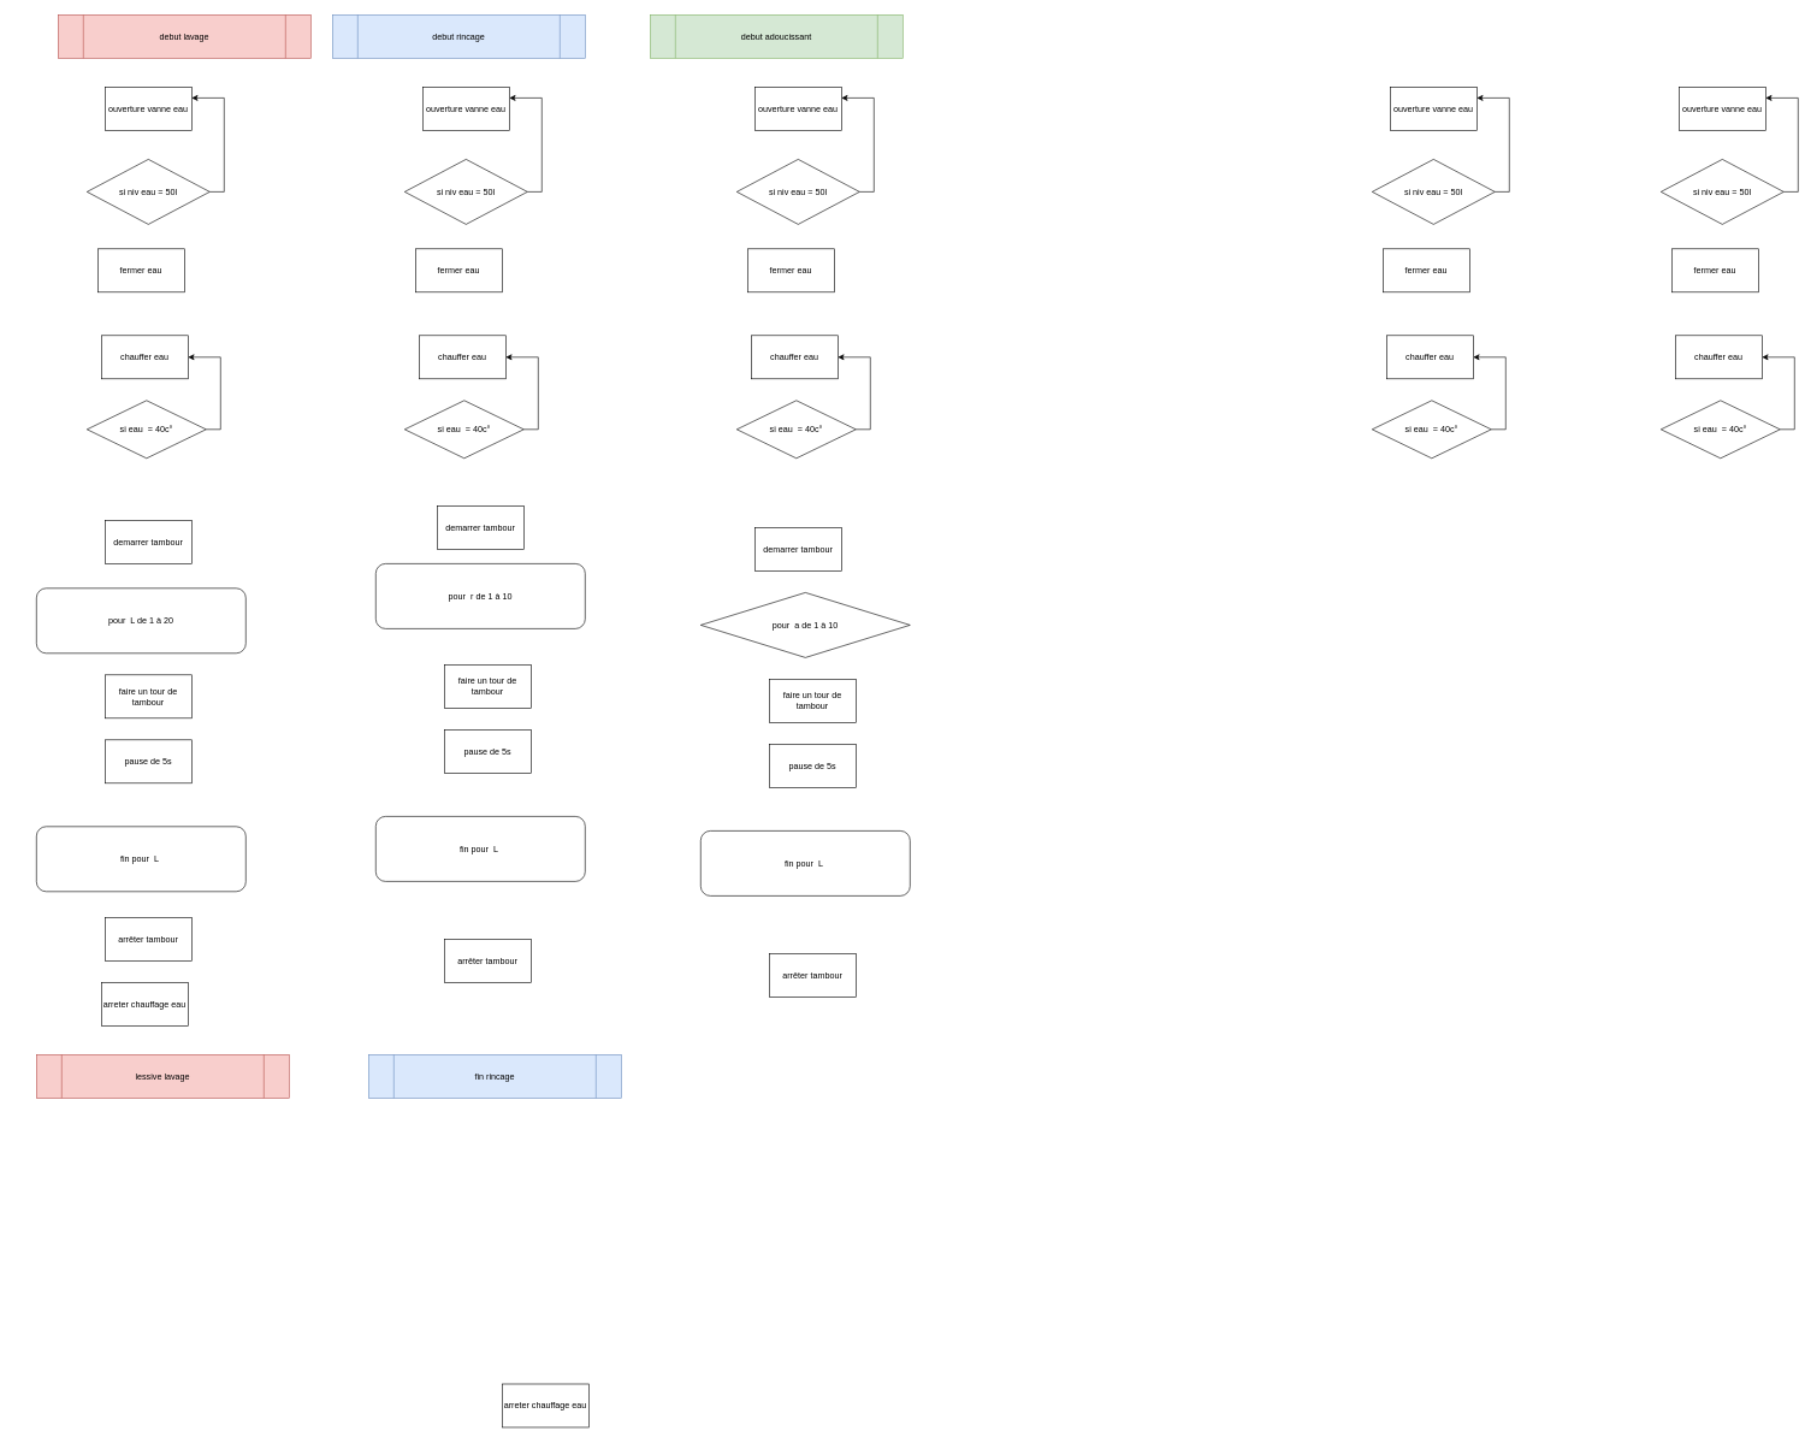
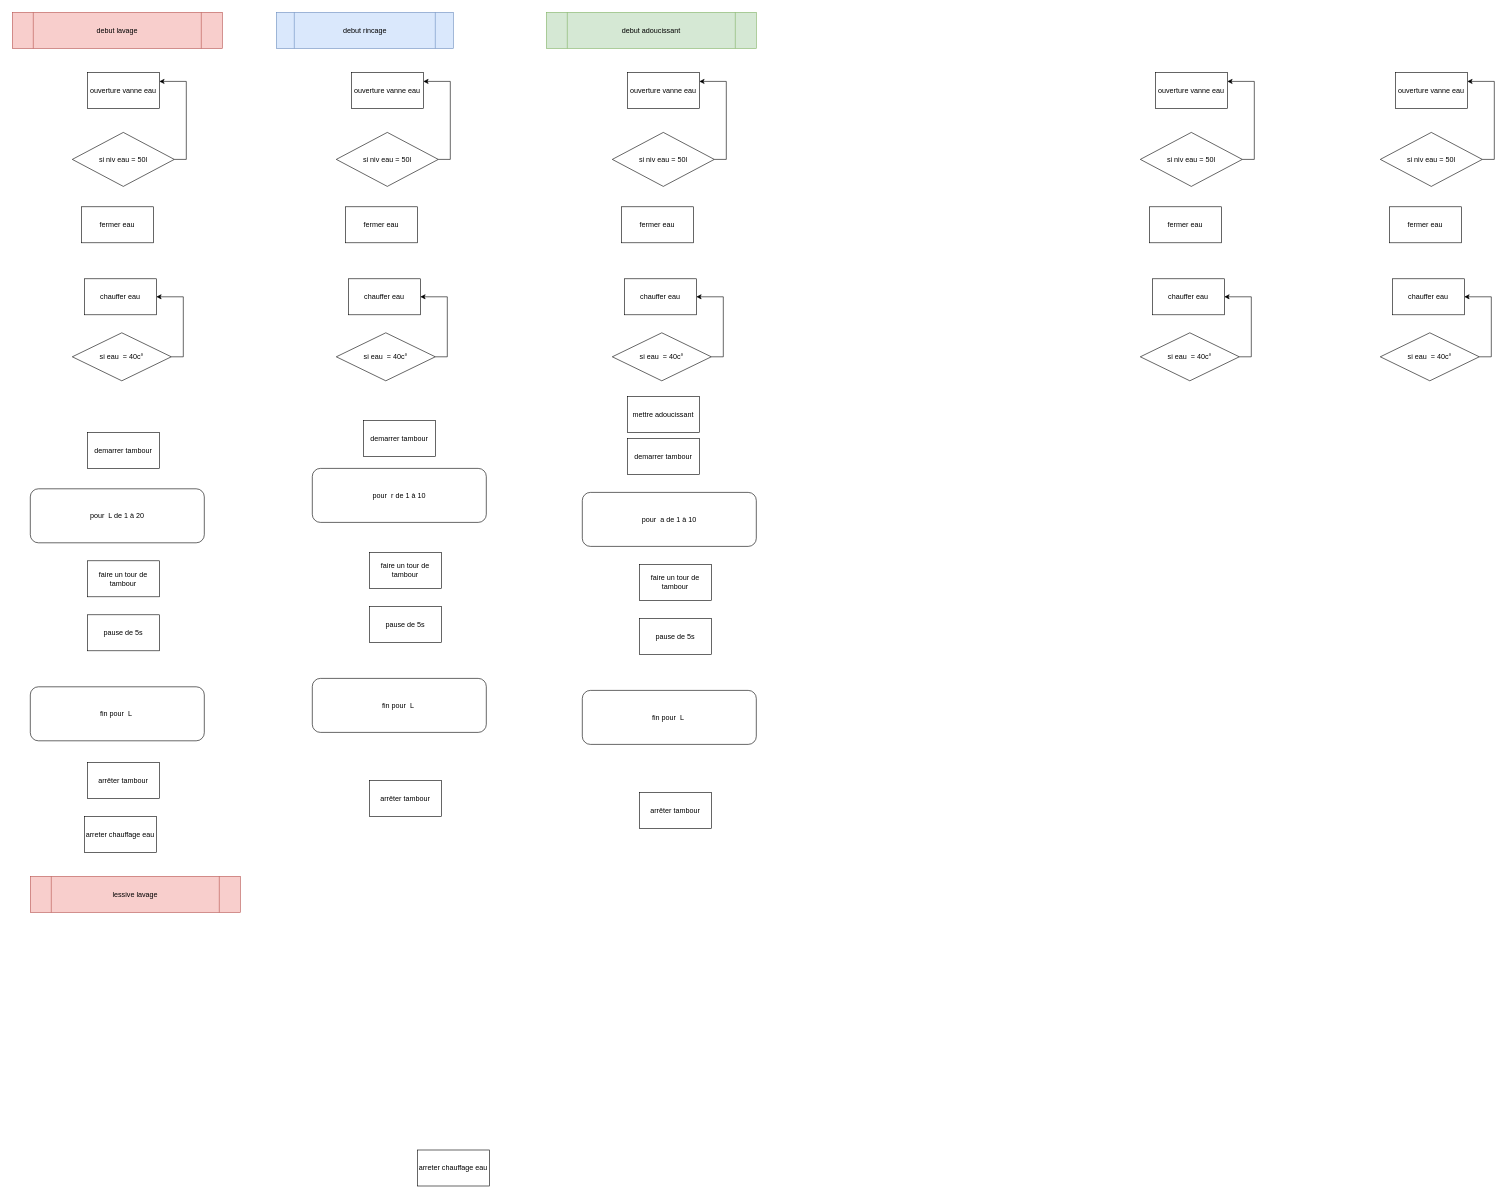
  <mxCell id="0" />
  <mxCell id="1" parent="0" />
- <mxCell id="2" value="debut lavage" style="shape=process;whiteSpace=wrap;html=1;backgroundOutline=1;fillColor=#f8cecc;strokeColor=#b85450;" vertex="1" parent="1"><mxGeometry x="80" y="20" width="350" height="60" as="geometry" /></mxCell>
+ <mxCell id="2" value="debut lavage" style="shape=process;whiteSpace=wrap;html=1;backgroundOutline=1;fillColor=#f8cecc;strokeColor=#b85450;" vertex="1" parent="1"><mxGeometry x="20" y="20" width="350" height="60" as="geometry" /></mxCell>
  <mxCell id="3" value="demarrer tambour" style="rounded=0;whiteSpace=wrap;html=1;" vertex="1" parent="1"><mxGeometry x="145" y="720" width="120" height="60" as="geometry" /></mxCell>
  <mxCell id="4" value="pour&amp;nbsp; L de 1 à 20" style="rounded=1;whiteSpace=wrap;html=1;" vertex="1" parent="1"><mxGeometry x="50" y="814" width="290" height="90" as="geometry" /></mxCell>
  <mxCell id="5" value="faire un tour de tambour" style="rounded=0;whiteSpace=wrap;html=1;" vertex="1" parent="1"><mxGeometry x="145" y="934" width="120" height="60" as="geometry" /></mxCell>
  <mxCell id="6" value="pause de 5s" style="rounded=0;whiteSpace=wrap;html=1;" vertex="1" parent="1"><mxGeometry x="145" y="1024" width="120" height="60" as="geometry" /></mxCell>
  <mxCell id="7" value="fin pour&amp;nbsp; L&amp;nbsp;" style="rounded=1;whiteSpace=wrap;html=1;" vertex="1" parent="1"><mxGeometry x="50" y="1144" width="290" height="90" as="geometry" /></mxCell>
  <mxCell id="8" value="arrêter tambour" style="rounded=0;whiteSpace=wrap;html=1;" vertex="1" parent="1"><mxGeometry x="145" y="1270" width="120" height="60" as="geometry" /></mxCell>
  <mxCell id="9" value="lessive lavage" style="shape=process;whiteSpace=wrap;html=1;backgroundOutline=1;fillColor=#f8cecc;strokeColor=#b85450;" vertex="1" parent="1"><mxGeometry x="50" y="1460" width="350" height="60" as="geometry" /></mxCell>
- <mxCell id="10" value="debut rincage" style="shape=process;whiteSpace=wrap;html=1;backgroundOutline=1;fillColor=#dae8fc;strokeColor=#6c8ebf;" vertex="1" parent="1"><mxGeometry x="460" y="20" width="350" height="60" as="geometry" /></mxCell>
+ <mxCell id="10" value="debut rincage" style="shape=process;whiteSpace=wrap;html=1;backgroundOutline=1;fillColor=#dae8fc;strokeColor=#6c8ebf;" vertex="1" parent="1"><mxGeometry x="460" y="20" width="295" height="60" as="geometry" /></mxCell>
  <mxCell id="11" value="demarrer tambour" style="rounded=0;whiteSpace=wrap;html=1;" vertex="1" parent="1"><mxGeometry x="605" y="700" width="120" height="60" as="geometry" /></mxCell>
  <mxCell id="12" value="pour&amp;nbsp; r de 1 à 10" style="rounded=1;whiteSpace=wrap;html=1;" vertex="1" parent="1"><mxGeometry x="520" y="780" width="290" height="90" as="geometry" /></mxCell>
  <mxCell id="13" value="faire un tour de tambour" style="rounded=0;whiteSpace=wrap;html=1;" vertex="1" parent="1"><mxGeometry x="615" y="920" width="120" height="60" as="geometry" /></mxCell>
  <mxCell id="14" value="pause de 5s" style="rounded=0;whiteSpace=wrap;html=1;" vertex="1" parent="1"><mxGeometry x="615" y="1010" width="120" height="60" as="geometry" /></mxCell>
  <mxCell id="15" value="fin pour&amp;nbsp; L&amp;nbsp;" style="rounded=1;whiteSpace=wrap;html=1;" vertex="1" parent="1"><mxGeometry x="520" y="1130" width="290" height="90" as="geometry" /></mxCell>
  <mxCell id="16" value="arrêter tambour" style="rounded=0;whiteSpace=wrap;html=1;" vertex="1" parent="1"><mxGeometry x="615" y="1300" width="120" height="60" as="geometry" /></mxCell>
- <mxCell id="17" value="fin rincage" style="shape=process;whiteSpace=wrap;html=1;backgroundOutline=1;fillColor=#dae8fc;strokeColor=#6c8ebf;" vertex="1" parent="1"><mxGeometry x="510" y="1460" width="350" height="60" as="geometry" /></mxCell>
- <mxCell id="18" value="debut adoucissant" style="shape=process;whiteSpace=wrap;html=1;backgroundOutline=1;fillColor=#d5e8d4;strokeColor=#82b366;" vertex="1" parent="1"><mxGeometry x="900" y="20" width="350" height="60" as="geometry" /></mxCell>
+ <mxCell id="18" value="debut adoucissant" style="shape=process;whiteSpace=wrap;html=1;backgroundOutline=1;fillColor=#d5e8d4;strokeColor=#82b366;" vertex="1" parent="1"><mxGeometry x="910" y="20" width="350" height="60" as="geometry" /></mxCell>
  <mxCell id="19" value="demarrer tambour" style="rounded=0;whiteSpace=wrap;html=1;" vertex="1" parent="1"><mxGeometry x="1045" y="730" width="120" height="60" as="geometry" /></mxCell>
- <mxCell id="20" value="pour&amp;nbsp; a de 1 à 10" style="rhombus;whiteSpace=wrap;html=1;" vertex="1" parent="1"><mxGeometry x="970" y="820" width="290" height="90" as="geometry" /></mxCell>
+ <mxCell id="20" value="pour&amp;nbsp; a de 1 à 10" style="rounded=1;whiteSpace=wrap;html=1;" vertex="1" parent="1"><mxGeometry x="970" y="820" width="290" height="90" as="geometry" /></mxCell>
  <mxCell id="21" value="faire un tour de tambour" style="rounded=0;whiteSpace=wrap;html=1;" vertex="1" parent="1"><mxGeometry x="1065" y="940" width="120" height="60" as="geometry" /></mxCell>
  <mxCell id="22" value="pause de 5s" style="rounded=0;whiteSpace=wrap;html=1;" vertex="1" parent="1"><mxGeometry x="1065" y="1030" width="120" height="60" as="geometry" /></mxCell>
  <mxCell id="23" value="fin pour&amp;nbsp; L&amp;nbsp;" style="rounded=1;whiteSpace=wrap;html=1;" vertex="1" parent="1"><mxGeometry x="970" y="1150" width="290" height="90" as="geometry" /></mxCell>
  <mxCell id="24" value="arrêter tambour" style="rounded=0;whiteSpace=wrap;html=1;" vertex="1" parent="1"><mxGeometry x="1065" y="1320" width="120" height="60" as="geometry" /></mxCell>
  <mxCell id="25" value="ouverture vanne eau" style="rounded=0;whiteSpace=wrap;html=1;" vertex="1" parent="1"><mxGeometry x="145" y="120" width="120" height="60" as="geometry" /></mxCell>
  <mxCell id="26" style="edgeStyle=orthogonalEdgeStyle;rounded=0;orthogonalLoop=1;jettySize=auto;html=1;exitX=1;exitY=0.5;exitDx=0;exitDy=0;entryX=1;entryY=0.5;entryDx=0;entryDy=0;" edge="1" parent="1" source="27" target="30"><mxGeometry relative="1" as="geometry" /></mxCell>
  <mxCell id="27" value="si eau&amp;nbsp; = 40c°" style="rhombus;whiteSpace=wrap;html=1;" vertex="1" parent="1"><mxGeometry x="120" y="554" width="165" height="80" as="geometry" /></mxCell>
  <mxCell id="28" style="edgeStyle=orthogonalEdgeStyle;rounded=0;orthogonalLoop=1;jettySize=auto;html=1;exitX=1;exitY=0.5;exitDx=0;exitDy=0;entryX=1;entryY=0.25;entryDx=0;entryDy=0;" edge="1" parent="1" source="29" target="25"><mxGeometry relative="1" as="geometry" /></mxCell>
  <mxCell id="29" value="si niv eau = 50l&lt;br&gt;" style="rhombus;whiteSpace=wrap;html=1;" vertex="1" parent="1"><mxGeometry x="120" y="220" width="170" height="90" as="geometry" /></mxCell>
  <mxCell id="30" value="chauffer eau" style="rounded=0;whiteSpace=wrap;html=1;" vertex="1" parent="1"><mxGeometry x="140" y="464" width="120" height="60" as="geometry" /></mxCell>
  <mxCell id="31" value="fermer eau" style="rounded=0;whiteSpace=wrap;html=1;" vertex="1" parent="1"><mxGeometry x="135" y="344" width="120" height="60" as="geometry" /></mxCell>
  <mxCell id="32" value="ouverture vanne eau" style="rounded=0;whiteSpace=wrap;html=1;" vertex="1" parent="1"><mxGeometry x="585" y="120" width="120" height="60" as="geometry" /></mxCell>
  <mxCell id="33" style="edgeStyle=orthogonalEdgeStyle;rounded=0;orthogonalLoop=1;jettySize=auto;html=1;exitX=1;exitY=0.5;exitDx=0;exitDy=0;entryX=1;entryY=0.5;entryDx=0;entryDy=0;" edge="1" parent="1" source="34" target="37"><mxGeometry relative="1" as="geometry" /></mxCell>
  <mxCell id="34" value="si eau&amp;nbsp; = 40c°" style="rhombus;whiteSpace=wrap;html=1;" vertex="1" parent="1"><mxGeometry x="560" y="554" width="165" height="80" as="geometry" /></mxCell>
  <mxCell id="35" style="edgeStyle=orthogonalEdgeStyle;rounded=0;orthogonalLoop=1;jettySize=auto;html=1;exitX=1;exitY=0.5;exitDx=0;exitDy=0;entryX=1;entryY=0.25;entryDx=0;entryDy=0;" edge="1" parent="1" source="36" target="32"><mxGeometry relative="1" as="geometry" /></mxCell>
  <mxCell id="36" value="si niv eau = 50l&lt;br&gt;" style="rhombus;whiteSpace=wrap;html=1;" vertex="1" parent="1"><mxGeometry x="560" y="220" width="170" height="90" as="geometry" /></mxCell>
  <mxCell id="37" value="chauffer eau" style="rounded=0;whiteSpace=wrap;html=1;" vertex="1" parent="1"><mxGeometry x="580" y="464" width="120" height="60" as="geometry" /></mxCell>
  <mxCell id="38" value="fermer eau" style="rounded=0;whiteSpace=wrap;html=1;" vertex="1" parent="1"><mxGeometry x="575" y="344" width="120" height="60" as="geometry" /></mxCell>
  <mxCell id="39" value="ouverture vanne eau" style="rounded=0;whiteSpace=wrap;html=1;" vertex="1" parent="1"><mxGeometry x="1045" y="120" width="120" height="60" as="geometry" /></mxCell>
  <mxCell id="40" style="edgeStyle=orthogonalEdgeStyle;rounded=0;orthogonalLoop=1;jettySize=auto;html=1;exitX=1;exitY=0.5;exitDx=0;exitDy=0;entryX=1;entryY=0.5;entryDx=0;entryDy=0;" edge="1" parent="1" source="41" target="44"><mxGeometry relative="1" as="geometry" /></mxCell>
  <mxCell id="41" value="si eau&amp;nbsp; = 40c°" style="rhombus;whiteSpace=wrap;html=1;" vertex="1" parent="1"><mxGeometry x="1020" y="554" width="165" height="80" as="geometry" /></mxCell>
  <mxCell id="42" style="edgeStyle=orthogonalEdgeStyle;rounded=0;orthogonalLoop=1;jettySize=auto;html=1;exitX=1;exitY=0.5;exitDx=0;exitDy=0;entryX=1;entryY=0.25;entryDx=0;entryDy=0;" edge="1" parent="1" source="43" target="39"><mxGeometry relative="1" as="geometry" /></mxCell>
  <mxCell id="43" value="si niv eau = 50l&lt;br&gt;" style="rhombus;whiteSpace=wrap;html=1;" vertex="1" parent="1"><mxGeometry x="1020" y="220" width="170" height="90" as="geometry" /></mxCell>
  <mxCell id="44" value="chauffer eau" style="rounded=0;whiteSpace=wrap;html=1;" vertex="1" parent="1"><mxGeometry x="1040" y="464" width="120" height="60" as="geometry" /></mxCell>
  <mxCell id="45" value="fermer eau" style="rounded=0;whiteSpace=wrap;html=1;" vertex="1" parent="1"><mxGeometry x="1035" y="344" width="120" height="60" as="geometry" /></mxCell>
  <mxCell id="46" value="ouverture vanne eau" style="rounded=0;whiteSpace=wrap;html=1;" vertex="1" parent="1"><mxGeometry x="1925.03" y="120" width="120" height="60" as="geometry" /></mxCell>
  <mxCell id="47" style="edgeStyle=orthogonalEdgeStyle;rounded=0;orthogonalLoop=1;jettySize=auto;html=1;exitX=1;exitY=0.5;exitDx=0;exitDy=0;entryX=1;entryY=0.5;entryDx=0;entryDy=0;" edge="1" parent="1" source="48" target="51"><mxGeometry relative="1" as="geometry" /></mxCell>
  <mxCell id="48" value="si eau&amp;nbsp; = 40c°" style="rhombus;whiteSpace=wrap;html=1;" vertex="1" parent="1"><mxGeometry x="1900.03" y="554" width="165" height="80" as="geometry" /></mxCell>
  <mxCell id="49" style="edgeStyle=orthogonalEdgeStyle;rounded=0;orthogonalLoop=1;jettySize=auto;html=1;exitX=1;exitY=0.5;exitDx=0;exitDy=0;entryX=1;entryY=0.25;entryDx=0;entryDy=0;" edge="1" parent="1" source="50" target="46"><mxGeometry relative="1" as="geometry" /></mxCell>
  <mxCell id="50" value="si niv eau = 50l&lt;br&gt;" style="rhombus;whiteSpace=wrap;html=1;" vertex="1" parent="1"><mxGeometry x="1900.03" y="220" width="170" height="90" as="geometry" /></mxCell>
  <mxCell id="51" value="chauffer eau" style="rounded=0;whiteSpace=wrap;html=1;" vertex="1" parent="1"><mxGeometry x="1920.03" y="464" width="120" height="60" as="geometry" /></mxCell>
  <mxCell id="52" value="fermer eau" style="rounded=0;whiteSpace=wrap;html=1;" vertex="1" parent="1"><mxGeometry x="1915.03" y="344" width="120" height="60" as="geometry" /></mxCell>
  <mxCell id="53" value="ouverture vanne eau" style="rounded=0;whiteSpace=wrap;html=1;" vertex="1" parent="1"><mxGeometry x="2325" y="120" width="120" height="60" as="geometry" /></mxCell>
  <mxCell id="54" style="edgeStyle=orthogonalEdgeStyle;rounded=0;orthogonalLoop=1;jettySize=auto;html=1;exitX=1;exitY=0.5;exitDx=0;exitDy=0;entryX=1;entryY=0.5;entryDx=0;entryDy=0;" edge="1" parent="1" source="55" target="58"><mxGeometry relative="1" as="geometry" /></mxCell>
  <mxCell id="55" value="si eau&amp;nbsp; = 40c°" style="rhombus;whiteSpace=wrap;html=1;" vertex="1" parent="1"><mxGeometry x="2300" y="554" width="165" height="80" as="geometry" /></mxCell>
  <mxCell id="56" style="edgeStyle=orthogonalEdgeStyle;rounded=0;orthogonalLoop=1;jettySize=auto;html=1;exitX=1;exitY=0.5;exitDx=0;exitDy=0;entryX=1;entryY=0.25;entryDx=0;entryDy=0;" edge="1" parent="1" source="57" target="53"><mxGeometry relative="1" as="geometry" /></mxCell>
  <mxCell id="57" value="si niv eau = 50l&lt;br&gt;" style="rhombus;whiteSpace=wrap;html=1;" vertex="1" parent="1"><mxGeometry x="2300" y="220" width="170" height="90" as="geometry" /></mxCell>
  <mxCell id="58" value="chauffer eau" style="rounded=0;whiteSpace=wrap;html=1;" vertex="1" parent="1"><mxGeometry x="2320" y="464" width="120" height="60" as="geometry" /></mxCell>
  <mxCell id="59" value="fermer eau" style="rounded=0;whiteSpace=wrap;html=1;" vertex="1" parent="1"><mxGeometry x="2315" y="344" width="120" height="60" as="geometry" /></mxCell>
  <mxCell id="60" value="arreter chauffage eau" style="rounded=0;whiteSpace=wrap;html=1;" vertex="1" parent="1"><mxGeometry x="140" y="1360" width="120" height="60" as="geometry" /></mxCell>
  <mxCell id="61" value="arreter chauffage eau" style="rounded=0;whiteSpace=wrap;html=1;" vertex="1" parent="1"><mxGeometry x="695" y="1916" width="120" height="60" as="geometry" /></mxCell>
+ <mxCell id="62" value="mettre adoucissant" style="rounded=0;whiteSpace=wrap;html=1;" vertex="1" parent="1"><mxGeometry x="1045" y="660" width="120" height="60" as="geometry" /></mxCell>
